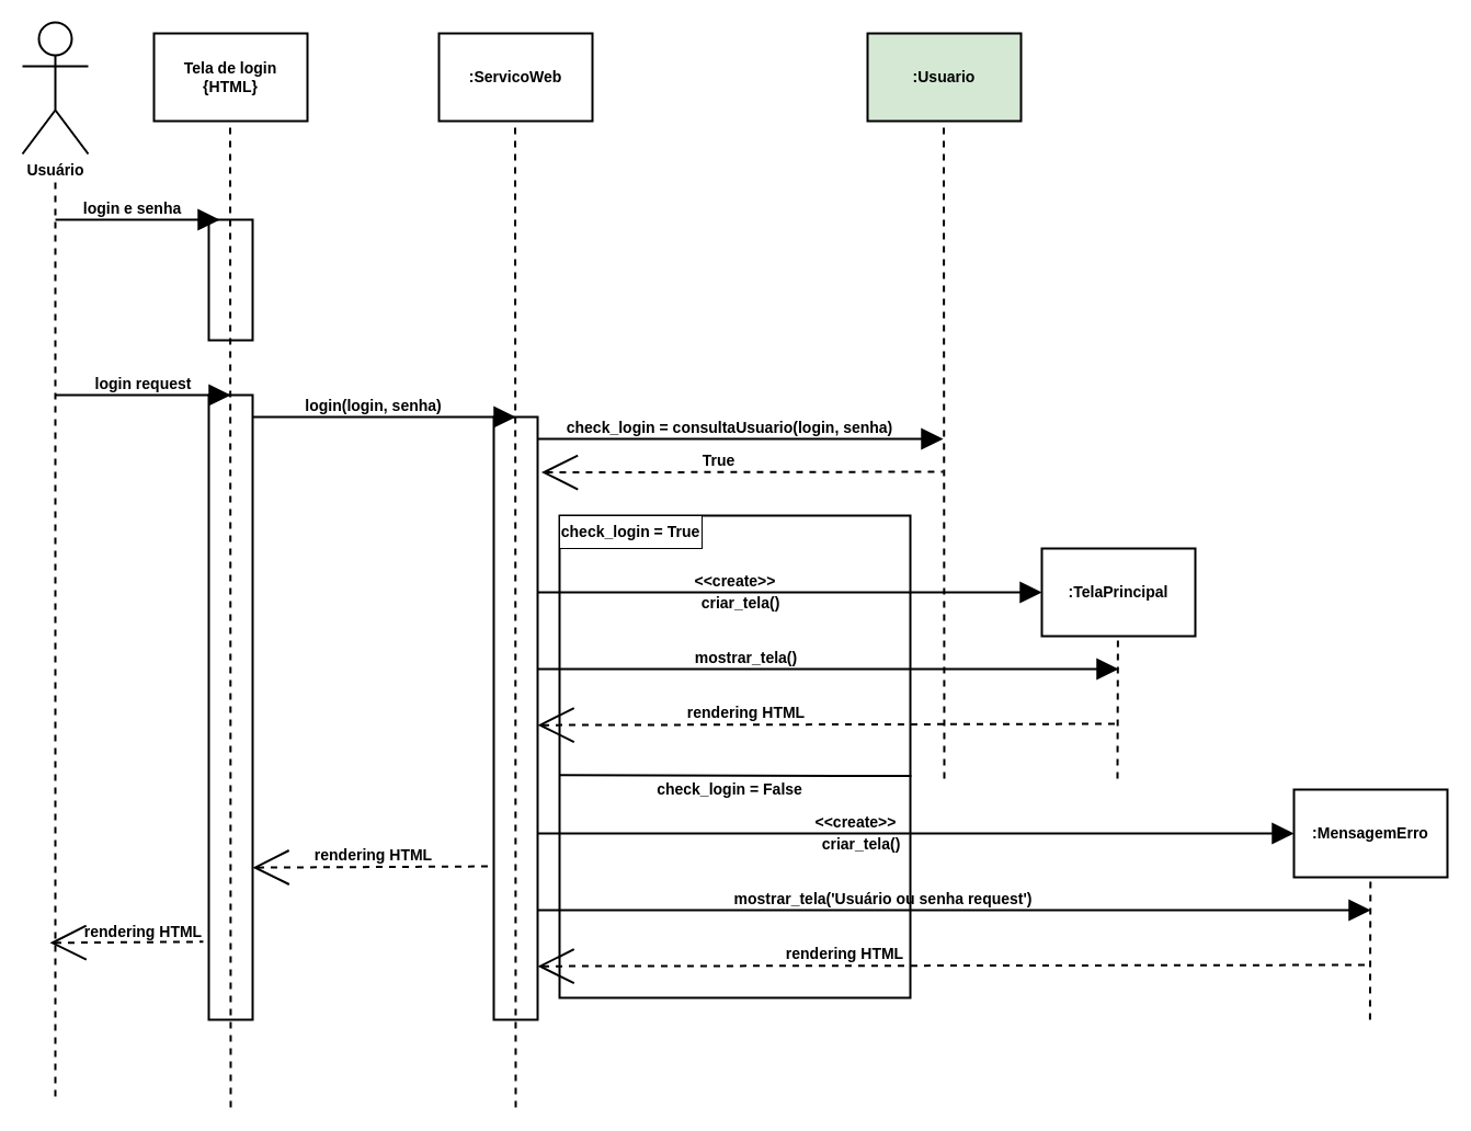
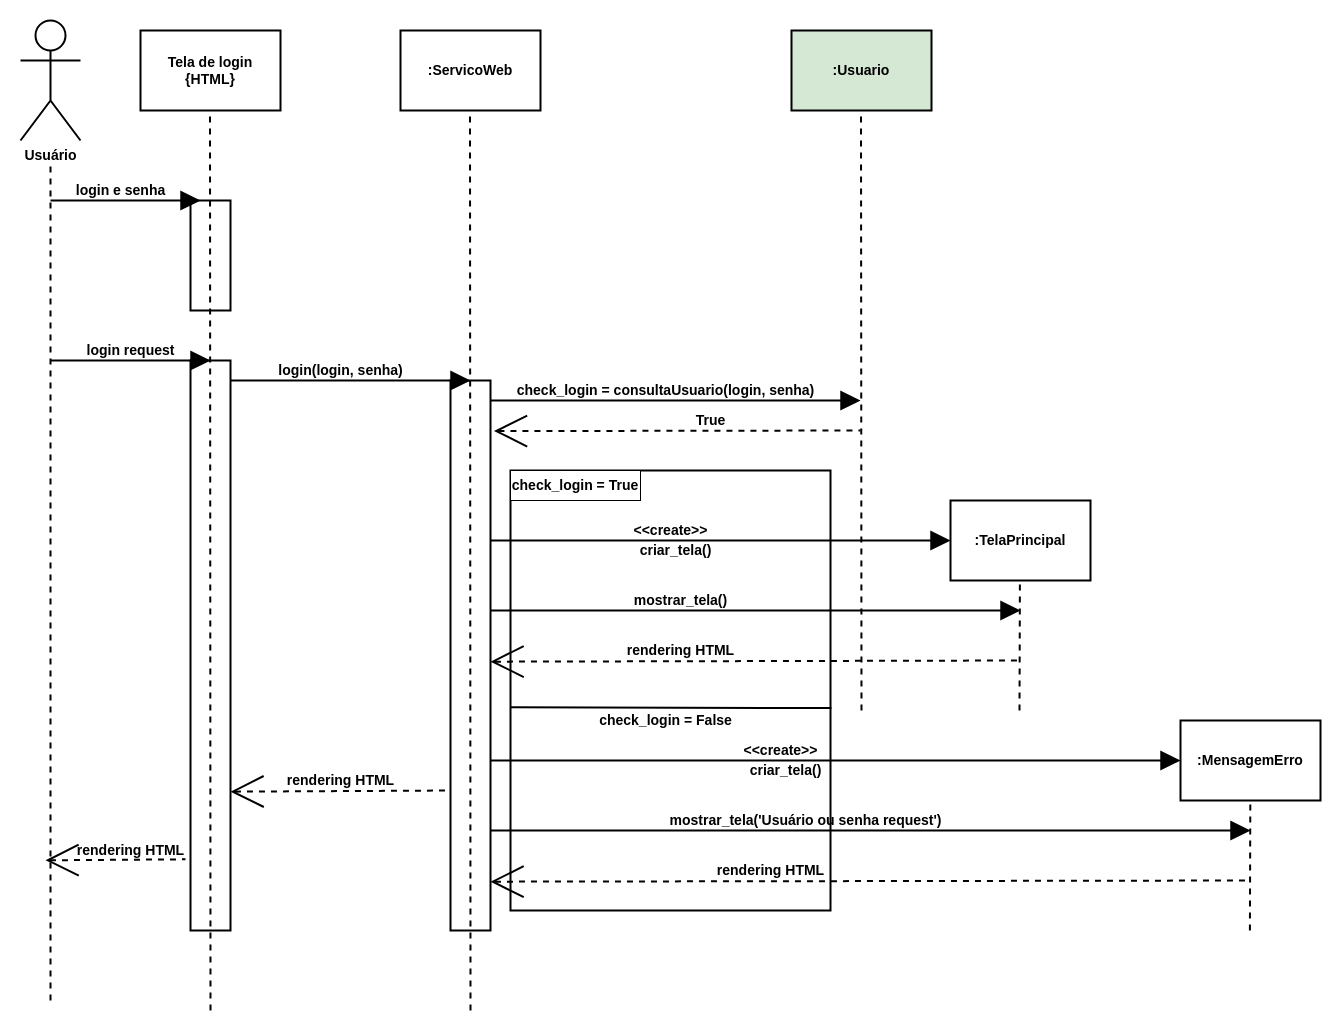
  <mxCell id="0" />
  <mxCell id="1" parent="0" />
  <mxCell id="2" value="Usuário" style="shape=umlActor;verticalLabelPosition=bottom;verticalAlign=top;html=1;outlineConnect=0;fontStyle=1;fontSize=14;strokeWidth=2;" vertex="1" parent="1"><mxGeometry x="20" y="20" width="60" height="120" as="geometry" /></mxCell>
  <mxCell id="3" value="" style="endArrow=none;dashed=1;html=1;fontSize=14;strokeWidth=2;" edge="1" parent="1"><mxGeometry width="50" height="50" relative="1" as="geometry"><mxPoint x="50" y="1000" as="sourcePoint" /><mxPoint x="50" y="160" as="targetPoint" /></mxGeometry></mxCell>
  <mxCell id="4" value="" style="rounded=0;whiteSpace=wrap;html=1;strokeWidth=2;fontSize=14;direction=south;fillOpacity=0;" vertex="1" parent="1"><mxGeometry x="190" y="200" width="40" height="110" as="geometry" /></mxCell>
  <mxCell id="5" value="" style="endArrow=block;html=1;strokeWidth=2;fontSize=14;endFill=1;endSize=15;" edge="1" parent="1"><mxGeometry width="50" height="50" relative="1" as="geometry"><mxPoint x="50" y="200" as="sourcePoint" /><mxPoint x="200" y="200" as="targetPoint" /></mxGeometry></mxCell>
  <mxCell id="6" value="Tela de login&lt;br&gt;{HTML}" style="rounded=0;whiteSpace=wrap;html=1;strokeWidth=2;fontSize=14;fontStyle=1" vertex="1" parent="1"><mxGeometry x="140" y="30" width="140" height="80" as="geometry" /></mxCell>
  <mxCell id="7" value="" style="endArrow=none;dashed=1;html=1;fontSize=14;strokeWidth=2;" edge="1" parent="1"><mxGeometry width="50" height="50" relative="1" as="geometry"><mxPoint x="210" y="1010" as="sourcePoint" /><mxPoint x="209.5" y="110" as="targetPoint" /></mxGeometry></mxCell>
  <mxCell id="8" value="login e senha" style="text;html=1;align=center;verticalAlign=middle;resizable=0;points=[];autosize=1;fontSize=14;fontStyle=1" vertex="1" parent="1"><mxGeometry x="70" y="180" width="100" height="20" as="geometry" /></mxCell>
  <mxCell id="9" value="" style="endArrow=block;html=1;strokeWidth=2;fontSize=14;endFill=1;endSize=15;" edge="1" parent="1"><mxGeometry width="50" height="50" relative="1" as="geometry"><mxPoint x="50" y="360" as="sourcePoint" /><mxPoint x="210" y="360" as="targetPoint" /></mxGeometry></mxCell>
  <mxCell id="10" value="login request" style="text;html=1;align=center;verticalAlign=middle;resizable=0;points=[];autosize=1;fontSize=14;fontStyle=1" vertex="1" parent="1"><mxGeometry x="80" y="340" width="100" height="20" as="geometry" /></mxCell>
  <mxCell id="11" value="" style="rounded=0;whiteSpace=wrap;html=1;strokeWidth=2;fontSize=14;direction=south;fillOpacity=0;" vertex="1" parent="1"><mxGeometry x="190" y="360" width="40" height="570" as="geometry" /></mxCell>
  <mxCell id="12" value="" style="endArrow=block;html=1;strokeWidth=2;fontSize=14;endFill=1;endSize=15;" edge="1" parent="1"><mxGeometry width="50" height="50" relative="1" as="geometry"><mxPoint x="230" y="380" as="sourcePoint" /><mxPoint x="470" y="380" as="targetPoint" /></mxGeometry></mxCell>
  <mxCell id="13" value="login(login, senha)" style="text;html=1;align=center;verticalAlign=middle;resizable=0;points=[];autosize=1;fontSize=14;fontStyle=1" vertex="1" parent="1"><mxGeometry x="270" y="360" width="140" height="20" as="geometry" /></mxCell>
  <mxCell id="14" value=":ServicoWeb" style="rounded=0;whiteSpace=wrap;html=1;strokeWidth=2;fontSize=14;fontStyle=1" vertex="1" parent="1"><mxGeometry x="400" y="30" width="140" height="80" as="geometry" /></mxCell>
  <mxCell id="15" value="" style="endArrow=none;dashed=1;html=1;fontSize=14;strokeWidth=2;" edge="1" parent="1"><mxGeometry width="50" height="50" relative="1" as="geometry"><mxPoint x="470" y="1010" as="sourcePoint" /><mxPoint x="469.5" y="110" as="targetPoint" /></mxGeometry></mxCell>
  <mxCell id="16" value="" style="rounded=0;whiteSpace=wrap;html=1;strokeWidth=2;fontSize=14;direction=south;fillOpacity=0;" vertex="1" parent="1"><mxGeometry x="450" y="380" width="40" height="550" as="geometry" /></mxCell>
  <mxCell id="17" value=":Usuario" style="rounded=0;whiteSpace=wrap;html=1;strokeWidth=2;fontSize=14;fontStyle=1;fillColor=#d5e8d4;" vertex="1" parent="1"><mxGeometry x="791" y="30" width="140" height="80" as="geometry" /></mxCell>
  <mxCell id="18" value="" style="endArrow=none;dashed=1;html=1;fontSize=14;strokeWidth=2;" edge="1" parent="1"><mxGeometry width="50" height="50" relative="1" as="geometry"><mxPoint x="861" y="710" as="sourcePoint" /><mxPoint x="860.5" y="110" as="targetPoint" /></mxGeometry></mxCell>
  <mxCell id="19" value="" style="endArrow=block;html=1;strokeWidth=2;fontSize=14;endFill=1;endSize=15;" edge="1" parent="1"><mxGeometry width="50" height="50" relative="1" as="geometry"><mxPoint x="490" y="400" as="sourcePoint" /><mxPoint x="860" y="400" as="targetPoint" /></mxGeometry></mxCell>
  <mxCell id="20" value="check_login = consultaUsuario(login, senha)" style="text;html=1;align=center;verticalAlign=middle;resizable=0;points=[];autosize=1;fontSize=14;fontStyle=1" vertex="1" parent="1"><mxGeometry x="510" y="380" width="310" height="20" as="geometry" /></mxCell>
  <mxCell id="21" value="" style="endArrow=none;dashed=1;html=1;strokeWidth=2;fontSize=14;endFill=0;startArrow=open;startFill=0;startSize=29;exitX=0.092;exitY=-0.087;exitDx=0;exitDy=0;exitPerimeter=0;" edge="1" parent="1" source="16"><mxGeometry width="50" height="50" relative="1" as="geometry"><mxPoint x="500" y="430" as="sourcePoint" /><mxPoint x="860" y="430" as="targetPoint" /></mxGeometry></mxCell>
- <mxCell id="22" value="True" style="text;html=1;align=center;verticalAlign=middle;resizable=0;points=[];autosize=1;fontSize=14;fontStyle=1" vertex="1" parent="1"><mxGeometry x="630" y="410" width="50" height="20" as="geometry" /></mxCell>
+ <mxCell id="22" value="True" style="text;html=1;align=center;verticalAlign=middle;resizable=0;points=[];autosize=1;fontSize=14;fontStyle=1" vertex="1" parent="1"><mxGeometry x="685" y="410" width="50" height="20" as="geometry" /></mxCell>
  <mxCell id="23" value="" style="rounded=0;whiteSpace=wrap;html=1;strokeWidth=2;fontSize=14;direction=south;fillOpacity=0;" vertex="1" parent="1"><mxGeometry x="510" y="470" width="320" height="440" as="geometry" /></mxCell>
  <mxCell id="24" value="check_login = True" style="rounded=0;whiteSpace=wrap;html=1;strokeWidth=1;fontSize=14;fontStyle=1" vertex="1" parent="1"><mxGeometry x="510" y="470" width="130" height="30" as="geometry" /></mxCell>
  <mxCell id="25" value="" style="endArrow=block;html=1;strokeWidth=2;fontSize=14;endFill=1;endSize=15;" edge="1" parent="1"><mxGeometry width="50" height="50" relative="1" as="geometry"><mxPoint x="490" y="540" as="sourcePoint" /><mxPoint x="950" y="540" as="targetPoint" /></mxGeometry></mxCell>
  <mxCell id="26" value="&amp;lt;&amp;lt;create&amp;gt;&amp;gt;" style="text;html=1;align=center;verticalAlign=middle;resizable=0;points=[];autosize=1;fontSize=14;fontStyle=1" vertex="1" parent="1"><mxGeometry x="625" y="520" width="90" height="20" as="geometry" /></mxCell>
  <mxCell id="27" value="criar_tela()" style="text;html=1;align=center;verticalAlign=middle;resizable=0;points=[];autosize=1;fontSize=14;fontStyle=1" vertex="1" parent="1"><mxGeometry x="630" y="540" width="90" height="20" as="geometry" /></mxCell>
  <mxCell id="28" value=":TelaPrincipal" style="rounded=0;whiteSpace=wrap;html=1;strokeWidth=2;fontSize=14;fontStyle=1" vertex="1" parent="1"><mxGeometry x="950" y="500" width="140" height="80" as="geometry" /></mxCell>
  <mxCell id="29" value="" style="endArrow=none;dashed=1;html=1;fontSize=14;strokeWidth=2;" edge="1" parent="1"><mxGeometry width="50" height="50" relative="1" as="geometry"><mxPoint x="1019" y="710" as="sourcePoint" /><mxPoint x="1019.41" y="580" as="targetPoint" /></mxGeometry></mxCell>
  <mxCell id="30" value="" style="endArrow=block;html=1;strokeWidth=2;fontSize=14;endFill=1;endSize=15;" edge="1" parent="1"><mxGeometry width="50" height="50" relative="1" as="geometry"><mxPoint x="490" y="610" as="sourcePoint" /><mxPoint x="1020" y="610" as="targetPoint" /></mxGeometry></mxCell>
  <mxCell id="31" value="mostrar_tela()" style="text;html=1;align=center;verticalAlign=middle;resizable=0;points=[];autosize=1;fontSize=14;fontStyle=1" vertex="1" parent="1"><mxGeometry x="625" y="590" width="110" height="20" as="geometry" /></mxCell>
  <mxCell id="32" value="rendering HTML" style="text;html=1;align=center;verticalAlign=middle;resizable=0;points=[];autosize=1;fontSize=14;fontStyle=1" vertex="1" parent="1"><mxGeometry x="620" y="640" width="120" height="20" as="geometry" /></mxCell>
  <mxCell id="33" value="" style="endArrow=none;dashed=1;html=1;strokeWidth=2;fontSize=14;endFill=0;startArrow=open;startFill=0;startSize=29;exitX=0.119;exitY=-0.005;exitDx=0;exitDy=0;exitPerimeter=0;" edge="1" parent="1"><mxGeometry width="50" height="50" relative="1" as="geometry"><mxPoint x="490" y="661.17" as="sourcePoint" /><mxPoint x="1020" y="660" as="targetPoint" /></mxGeometry></mxCell>
  <mxCell id="34" value="" style="endArrow=none;html=1;strokeWidth=2;fontSize=14;entryX=0.54;entryY=-0.003;entryDx=0;entryDy=0;entryPerimeter=0;exitX=0.538;exitY=1;exitDx=0;exitDy=0;exitPerimeter=0;" edge="1" parent="1" source="23" target="23"><mxGeometry width="50" height="50" relative="1" as="geometry"><mxPoint x="490" y="880" as="sourcePoint" /><mxPoint x="540" y="820" as="targetPoint" /></mxGeometry></mxCell>
  <mxCell id="35" value="check_login = False" style="text;html=1;align=center;verticalAlign=middle;resizable=0;points=[];autosize=1;fontSize=14;fontStyle=1" vertex="1" parent="1"><mxGeometry x="590" y="710" width="150" height="20" as="geometry" /></mxCell>
  <mxCell id="36" value="" style="endArrow=block;html=1;strokeWidth=2;fontSize=14;endFill=1;endSize=15;entryX=0;entryY=0.5;entryDx=0;entryDy=0;" edge="1" parent="1" target="39"><mxGeometry width="50" height="50" relative="1" as="geometry"><mxPoint x="490" y="760" as="sourcePoint" /><mxPoint x="950" y="760" as="targetPoint" /></mxGeometry></mxCell>
  <mxCell id="37" value="&amp;lt;&amp;lt;create&amp;gt;&amp;gt;" style="text;html=1;align=center;verticalAlign=middle;resizable=0;points=[];autosize=1;fontSize=14;fontStyle=1" vertex="1" parent="1"><mxGeometry x="735" y="740" width="90" height="20" as="geometry" /></mxCell>
  <mxCell id="38" value="criar_tela()" style="text;html=1;align=center;verticalAlign=middle;resizable=0;points=[];autosize=1;fontSize=14;fontStyle=1" vertex="1" parent="1"><mxGeometry x="740" y="760" width="90" height="20" as="geometry" /></mxCell>
  <mxCell id="39" value=":MensagemErro" style="rounded=0;whiteSpace=wrap;html=1;strokeWidth=2;fontSize=14;fontStyle=1" vertex="1" parent="1"><mxGeometry x="1180" y="720" width="140" height="80" as="geometry" /></mxCell>
  <mxCell id="40" value="" style="endArrow=block;html=1;strokeWidth=2;fontSize=14;endFill=1;endSize=15;" edge="1" parent="1"><mxGeometry width="50" height="50" relative="1" as="geometry"><mxPoint x="490" y="830" as="sourcePoint" /><mxPoint x="1250" y="830" as="targetPoint" /></mxGeometry></mxCell>
  <mxCell id="41" value="mostrar_tela('Usuário ou senha request')" style="text;html=1;align=center;verticalAlign=middle;resizable=0;points=[];autosize=1;fontSize=14;fontStyle=1" vertex="1" parent="1"><mxGeometry x="650" y="810" width="310" height="20" as="geometry" /></mxCell>
  <mxCell id="42" value="rendering HTML" style="text;html=1;align=center;verticalAlign=middle;resizable=0;points=[];autosize=1;fontSize=14;fontStyle=1" vertex="1" parent="1"><mxGeometry x="710" y="860" width="120" height="20" as="geometry" /></mxCell>
  <mxCell id="43" value="" style="endArrow=none;dashed=1;html=1;strokeWidth=2;fontSize=14;endFill=0;startArrow=open;startFill=0;startSize=29;exitX=0.119;exitY=-0.005;exitDx=0;exitDy=0;exitPerimeter=0;" edge="1" parent="1"><mxGeometry width="50" height="50" relative="1" as="geometry"><mxPoint x="490" y="881.17" as="sourcePoint" /><mxPoint x="1250" y="880" as="targetPoint" /></mxGeometry></mxCell>
  <mxCell id="44" value="" style="endArrow=none;dashed=1;html=1;fontSize=14;strokeWidth=2;" edge="1" parent="1"><mxGeometry width="50" height="50" relative="1" as="geometry"><mxPoint x="1249.41" y="930" as="sourcePoint" /><mxPoint x="1249.82" y="800" as="targetPoint" /></mxGeometry></mxCell>
  <mxCell id="45" value="rendering HTML" style="text;html=1;align=center;verticalAlign=middle;resizable=0;points=[];autosize=1;fontSize=14;fontStyle=1" vertex="1" parent="1"><mxGeometry x="280" y="770" width="120" height="20" as="geometry" /></mxCell>
  <mxCell id="46" value="" style="endArrow=none;dashed=1;html=1;strokeWidth=2;fontSize=14;endFill=0;startArrow=open;startFill=0;startSize=29;exitX=0.119;exitY=-0.005;exitDx=0;exitDy=0;exitPerimeter=0;" edge="1" parent="1"><mxGeometry width="50" height="50" relative="1" as="geometry"><mxPoint x="230" y="791.17" as="sourcePoint" /><mxPoint x="450" y="790" as="targetPoint" /></mxGeometry></mxCell>
  <mxCell id="47" value="rendering HTML" style="text;html=1;align=center;verticalAlign=middle;resizable=0;points=[];autosize=1;fontSize=14;fontStyle=1" vertex="1" parent="1"><mxGeometry x="70" y="840" width="120" height="20" as="geometry" /></mxCell>
  <mxCell id="48" value="" style="endArrow=none;dashed=1;html=1;strokeWidth=2;fontSize=14;endFill=0;startArrow=open;startFill=0;startSize=29;exitX=0.119;exitY=-0.005;exitDx=0;exitDy=0;exitPerimeter=0;" edge="1" parent="1"><mxGeometry width="50" height="50" relative="1" as="geometry"><mxPoint x="45" y="859.81" as="sourcePoint" /><mxPoint x="185" y="858.82" as="targetPoint" /></mxGeometry></mxCell>
